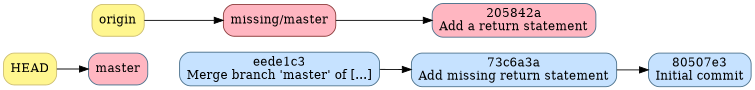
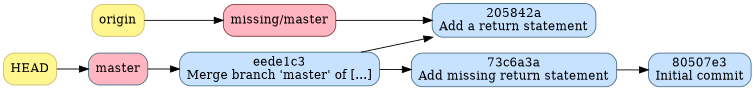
  digraph {
    rankdir=LR
    node [color=skyblue4 fillcolor=slategray1 shape=box style="rounded,filled"]
    n1 [fillcolor=lightpink label=master]
    n2 [label="eede1c3\nMerge branch 'master' of [...]"]
-   n3 [fillcolor=lightpink label="205842a\nAdd a return statement"]
+   n3 [label="205842a\nAdd a return statement"]
    n4 [label="73c6a3a\nAdd missing return statement"]
    n5 [label="80507e3\nInitial commit"]
    n6 [color=lightgoldenrod3 fillcolor=khaki1 label=HEAD]
    n7 [color=indianred4 fillcolor=lightpink label="missing/master"]
    n8 [color=lightgoldenrod3 fillcolor=khaki1 label=origin]
+   n1 -> n2
+   n2 -> n3
    n2 -> n4
    n4 -> n5
    n6 -> n1
    n7 -> n3
    n8 -> n7
  }
